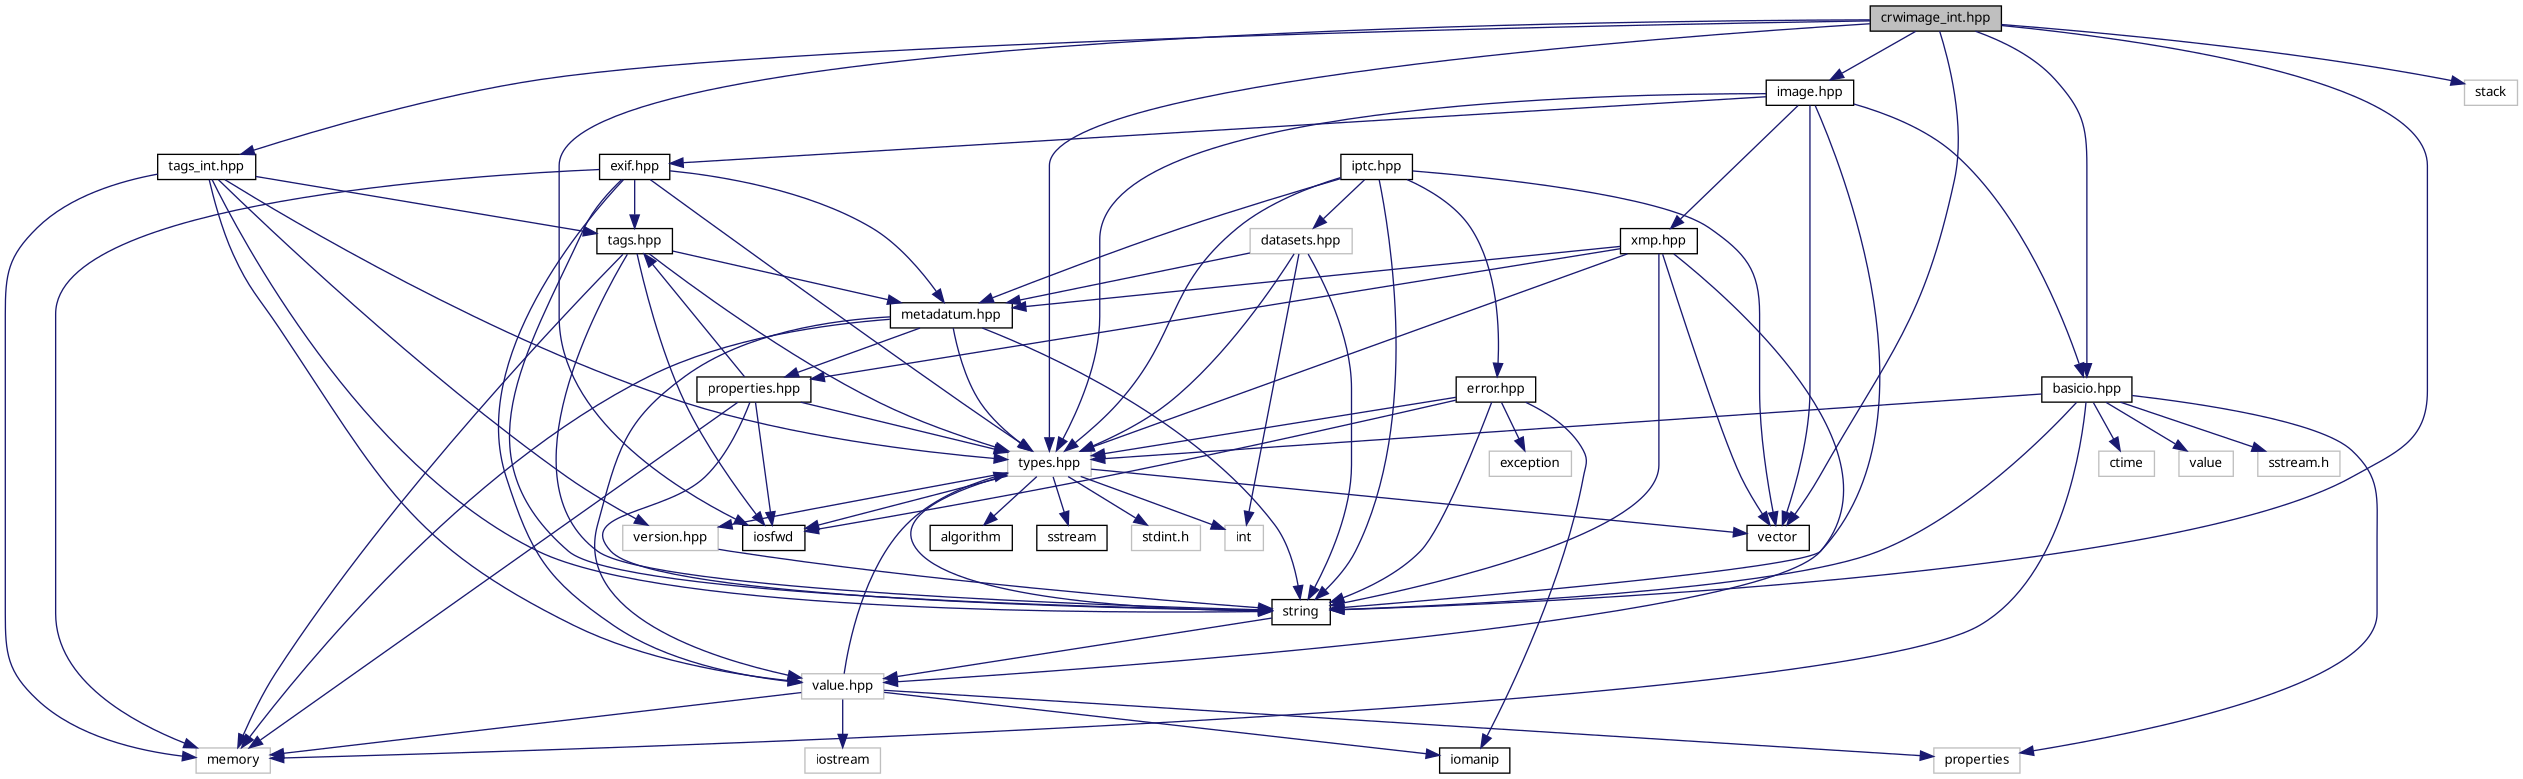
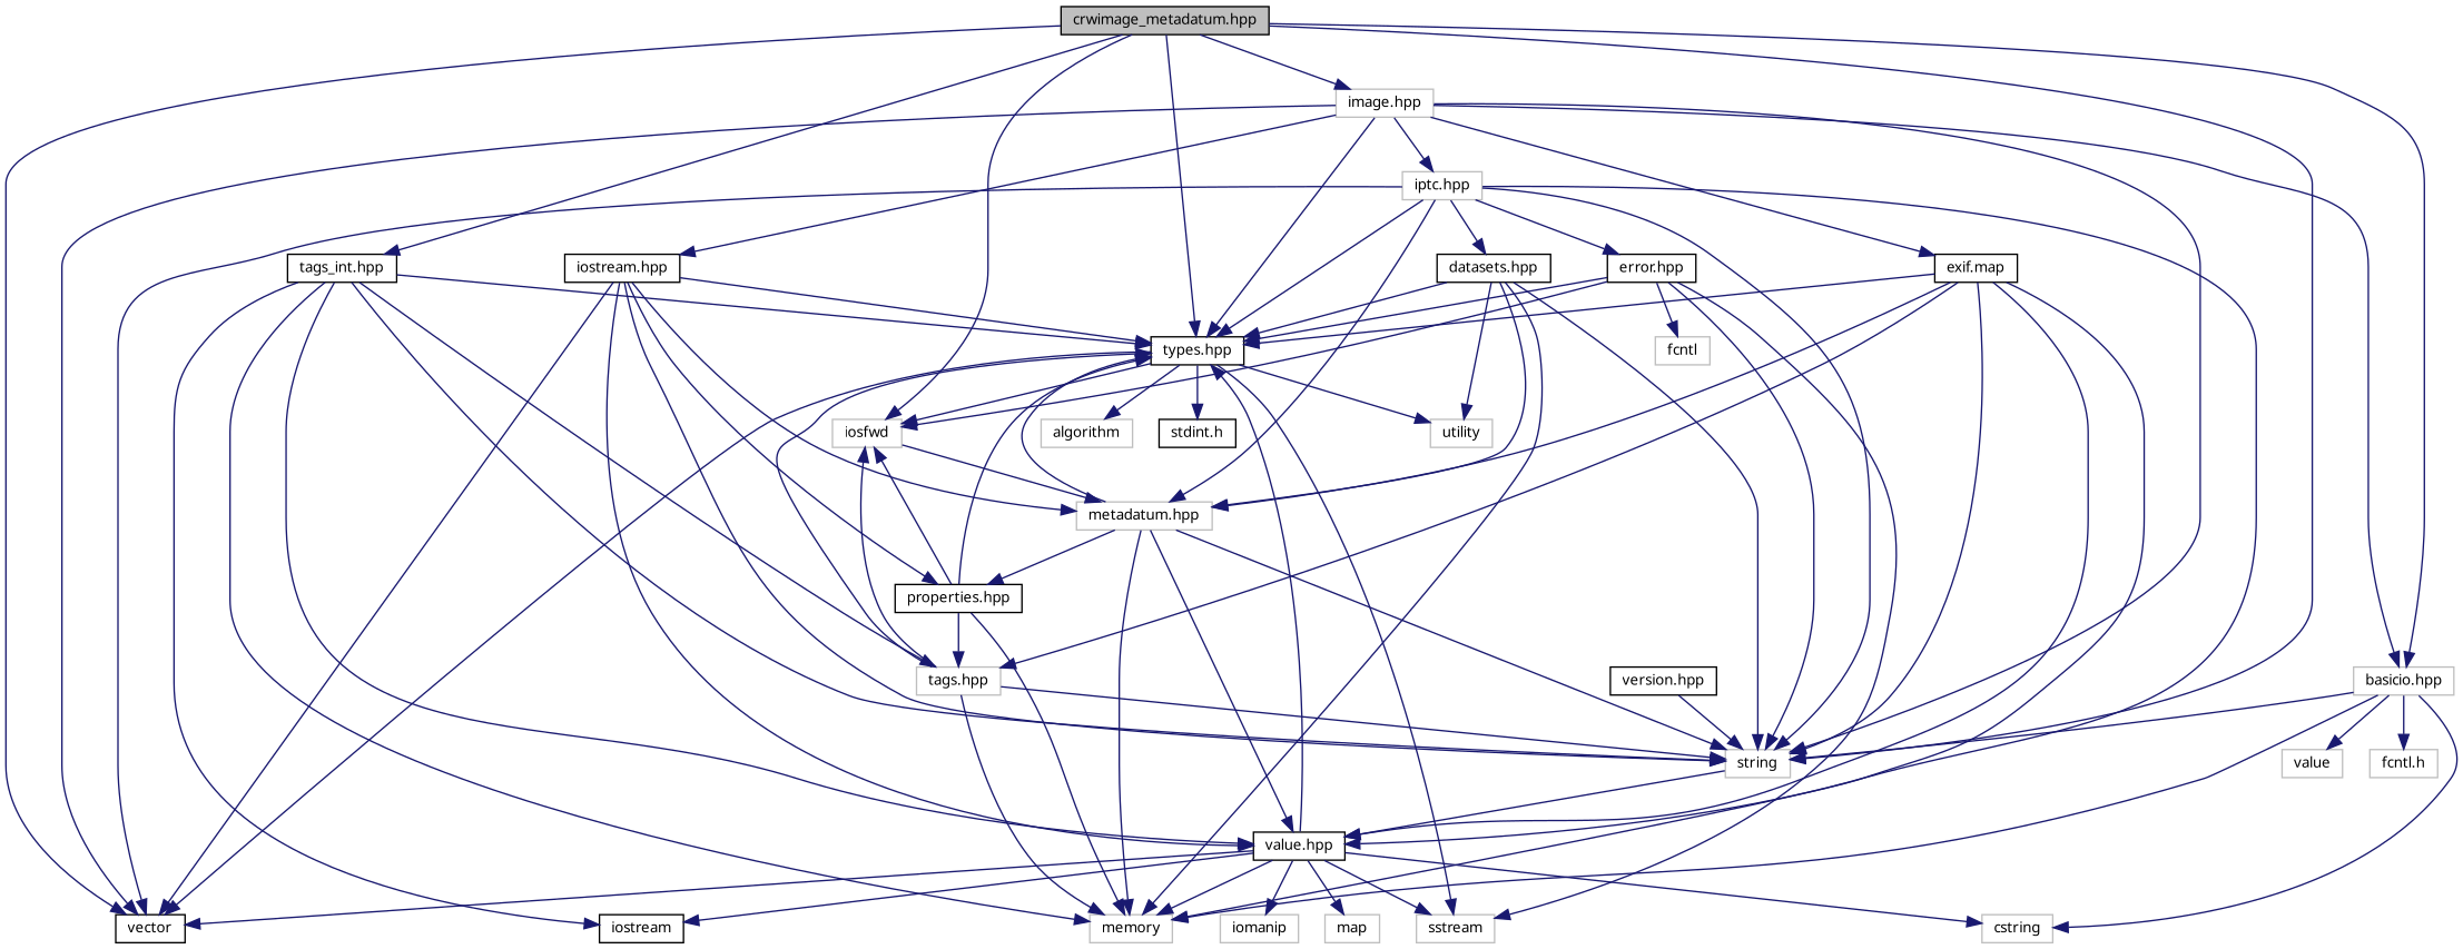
  digraph {
    fontname="Noto Sans"
    node [color=black fillcolor=white fontname="Noto Sans" fontsize=10 shape=record style=filled]
    edge [color=midnightblue fontname="Noto Sans" fontsize=10 labelfontname=FreeSans labelfontsize=10 style=solid]
-   n1 [fillcolor=grey75 fontcolor=black height=0.2 label="crwimage_int.hpp" width=0.4]
-   n2 [color=grey75 height=0.2 label="types.hpp" width=0.4]
-   n3 [height=0.2 label=string width=0.4]
+   n1 [fillcolor=grey75 fontcolor=black height=0.2 label="crwimage_metadatum.hpp" width=0.4]
+   n2 [height=0.2 label="types.hpp" width=0.4]
+   n3 [color=grey75 height=0.2 label=string width=0.4]
    n4 [height=0.2 label=vector width=0.4]
-   n5 [height=0.2 label=iosfwd width=0.4]
+   n5 [color=grey75 height=0.2 label=iosfwd width=0.4]
    n6 [height=0.2 label="tags_int.hpp" width=0.4]
-   n7 [height=0.2 label="image.hpp" width=0.4]
-   n8 [height=0.2 label="basicio.hpp" width=0.4]
-   n9 [color=grey75 height=0.2 label=stack width=0.4]
-   n10 [color=grey75 height=0.2 label="version.hpp" width=0.4]
-   n11 [color=grey75 height=0.2 label=int width=0.4]
-   n12 [height=0.2 label=algorithm width=0.4]
-   n13 [height=0.2 label=sstream width=0.4]
-   n14 [color=grey75 height=0.2 label="stdint.h" width=0.4]
-   n15 [color=grey75 height=0.2 label="value.hpp" width=0.4]
-   n16 [height=0.2 label="tags.hpp" width=0.4]
-   n17 [color=grey75 height=0.2 label=iostream width=0.4]
+   n7 [color=grey75 height=0.2 label="image.hpp" width=0.4]
+   n8 [color=grey75 height=0.2 label="basicio.hpp" width=0.4]
+   n10 [height=0.2 label="version.hpp" width=0.4]
+   n11 [color=grey75 height=0.2 label=utility width=0.4]
+   n12 [color=grey75 height=0.2 label=algorithm width=0.4]
+   n13 [color=grey75 height=0.2 label=sstream width=0.4]
+   n14 [height=0.2 label="stdint.h" width=0.4]
+   n15 [height=0.2 label="value.hpp" width=0.4]
+   n16 [color=grey75 height=0.2 label="tags.hpp" width=0.4]
+   n17 [height=0.2 label=iostream width=0.4]
    n18 [color=grey75 height=0.2 label=memory width=0.4]
-   n19 [height=0.2 label="exif.hpp" width=0.4]
-   n20 [height=0.2 label="iptc.hpp" width=0.4]
-   n21 [height=0.2 label="xmp.hpp" width=0.4]
-   n22 [color=grey75 height=0.2 label=properties width=0.4]
+   n19 [height=0.2 label="exif.map" width=0.4]
+   n20 [color=grey75 height=0.2 label="iptc.hpp" width=0.4]
+   n21 [height=0.2 label="iostream.hpp" width=0.4]
+   n22 [color=grey75 height=0.2 label=cstring width=0.4]
    n23 [color=grey75 height=0.2 label=value width=0.4]
-   n24 [color=grey75 height=0.2 label="sstream.h" width=0.4]
-   n25 [color=grey75 height=0.2 label=ctime width=0.4]
-   n26 [height=0.2 label="metadatum.hpp" width=0.4]
-   n28 [height=0.2 label=iomanip width=0.4]
+   n24 [color=grey75 height=0.2 label="fcntl.h" width=0.4]
+   n26 [color=grey75 height=0.2 label="metadatum.hpp" width=0.4]
+   n27 [color=grey75 height=0.2 label=map width=0.4]
+   n28 [color=grey75 height=0.2 label=iomanip width=0.4]
    n29 [height=0.2 label="properties.hpp" width=0.4]
    n30 [height=0.2 label="error.hpp" width=0.4]
-   n31 [color=grey75 height=0.2 label="datasets.hpp" width=0.4]
-   n32 [color=grey75 height=0.2 label=exception width=0.4]
+   n31 [height=0.2 label="datasets.hpp" width=0.4]
+   n32 [color=grey75 height=0.2 label=fcntl width=0.4]
    n1 -> n2
    n1 -> n3
    n1 -> n4
    n1 -> n5
    n1 -> n6
    n1 -> n7
    n1 -> n8
-   n1 -> n9
-   n2 -> n3
    n2 -> n4
    n2 -> n5
-   n2 -> n10
    n2 -> n11
    n2 -> n12
    n2 -> n13
    n2 -> n14
    n3 -> n15
    n6 -> n2
    n6 -> n3
    n6 -> n15
    n6 -> n16
-   n6 -> n10
+   n6 -> n17
    n6 -> n18
    n7 -> n2
    n7 -> n3
    n7 -> n4
    n7 -> n8
    n7 -> n19
+   n7 -> n20
    n7 -> n21
-   n8 -> n2
    n8 -> n3
    n8 -> n18
    n8 -> n22
    n8 -> n23
    n8 -> n24
-   n8 -> n25
    n10 -> n3
    n15 -> n2
+   n15 -> n4
+   n15 -> n13
    n15 -> n17
    n15 -> n18
    n15 -> n22
+   n15 -> n27
    n15 -> n28
    n16 -> n2
    n16 -> n3
    n16 -> n5
    n16 -> n18
-   n16 -> n26
+   n5 -> n26
    n19 -> n2
    n19 -> n3
    n19 -> n15
    n19 -> n16
    n19 -> n18
    n19 -> n26
    n20 -> n2
    n20 -> n3
    n20 -> n4
+   n20 -> n15
    n20 -> n26
    n20 -> n30
    n20 -> n31
    n21 -> n2
    n21 -> n3
    n21 -> n4
    n21 -> n15
    n21 -> n26
    n21 -> n29
    n26 -> n2
    n26 -> n3
    n26 -> n15
    n26 -> n18
    n26 -> n29
    n29 -> n2
-   n29 -> n3
    n29 -> n5
    n29 -> n16
    n29 -> n18
    n30 -> n2
    n30 -> n3
    n30 -> n5
-   n30 -> n28
+   n30 -> n13
    n30 -> n32
    n31 -> n2
    n31 -> n3
    n31 -> n11
+   n31 -> n18
    n31 -> n26
  }
